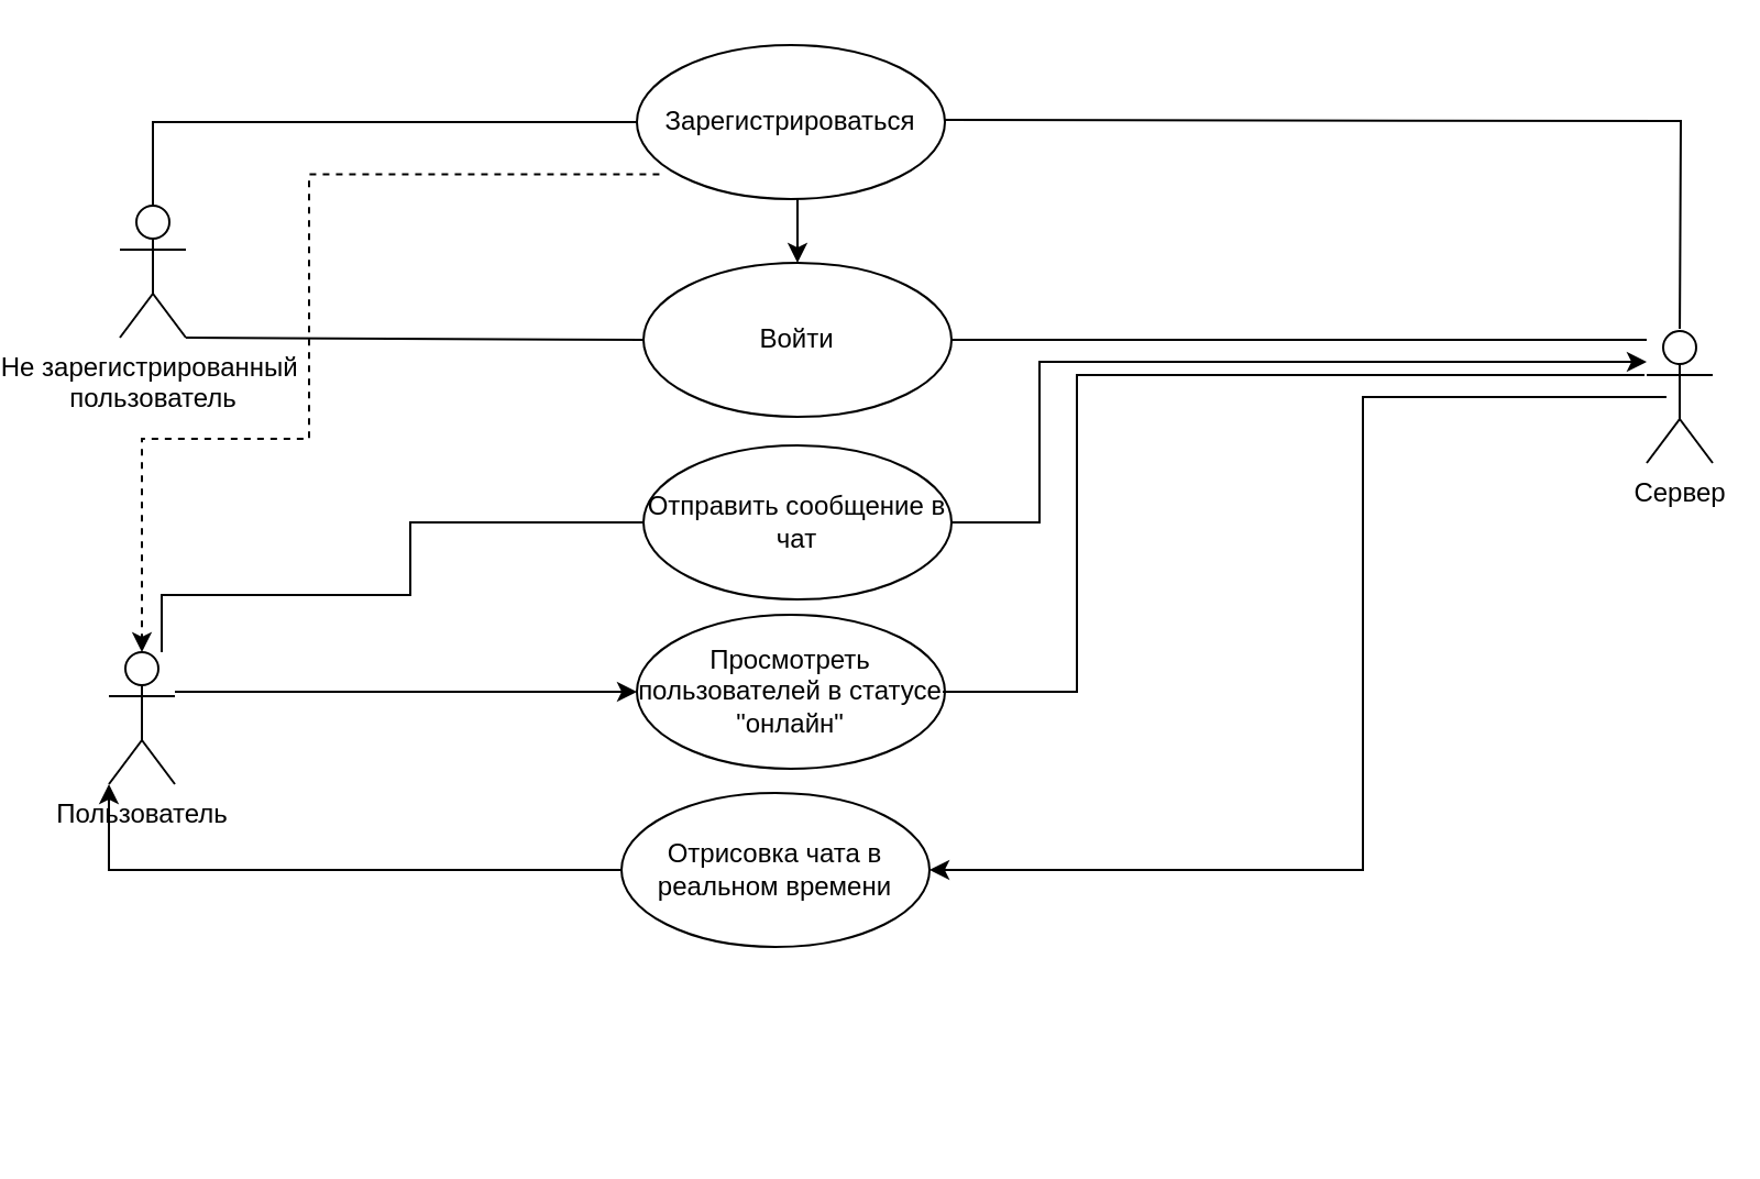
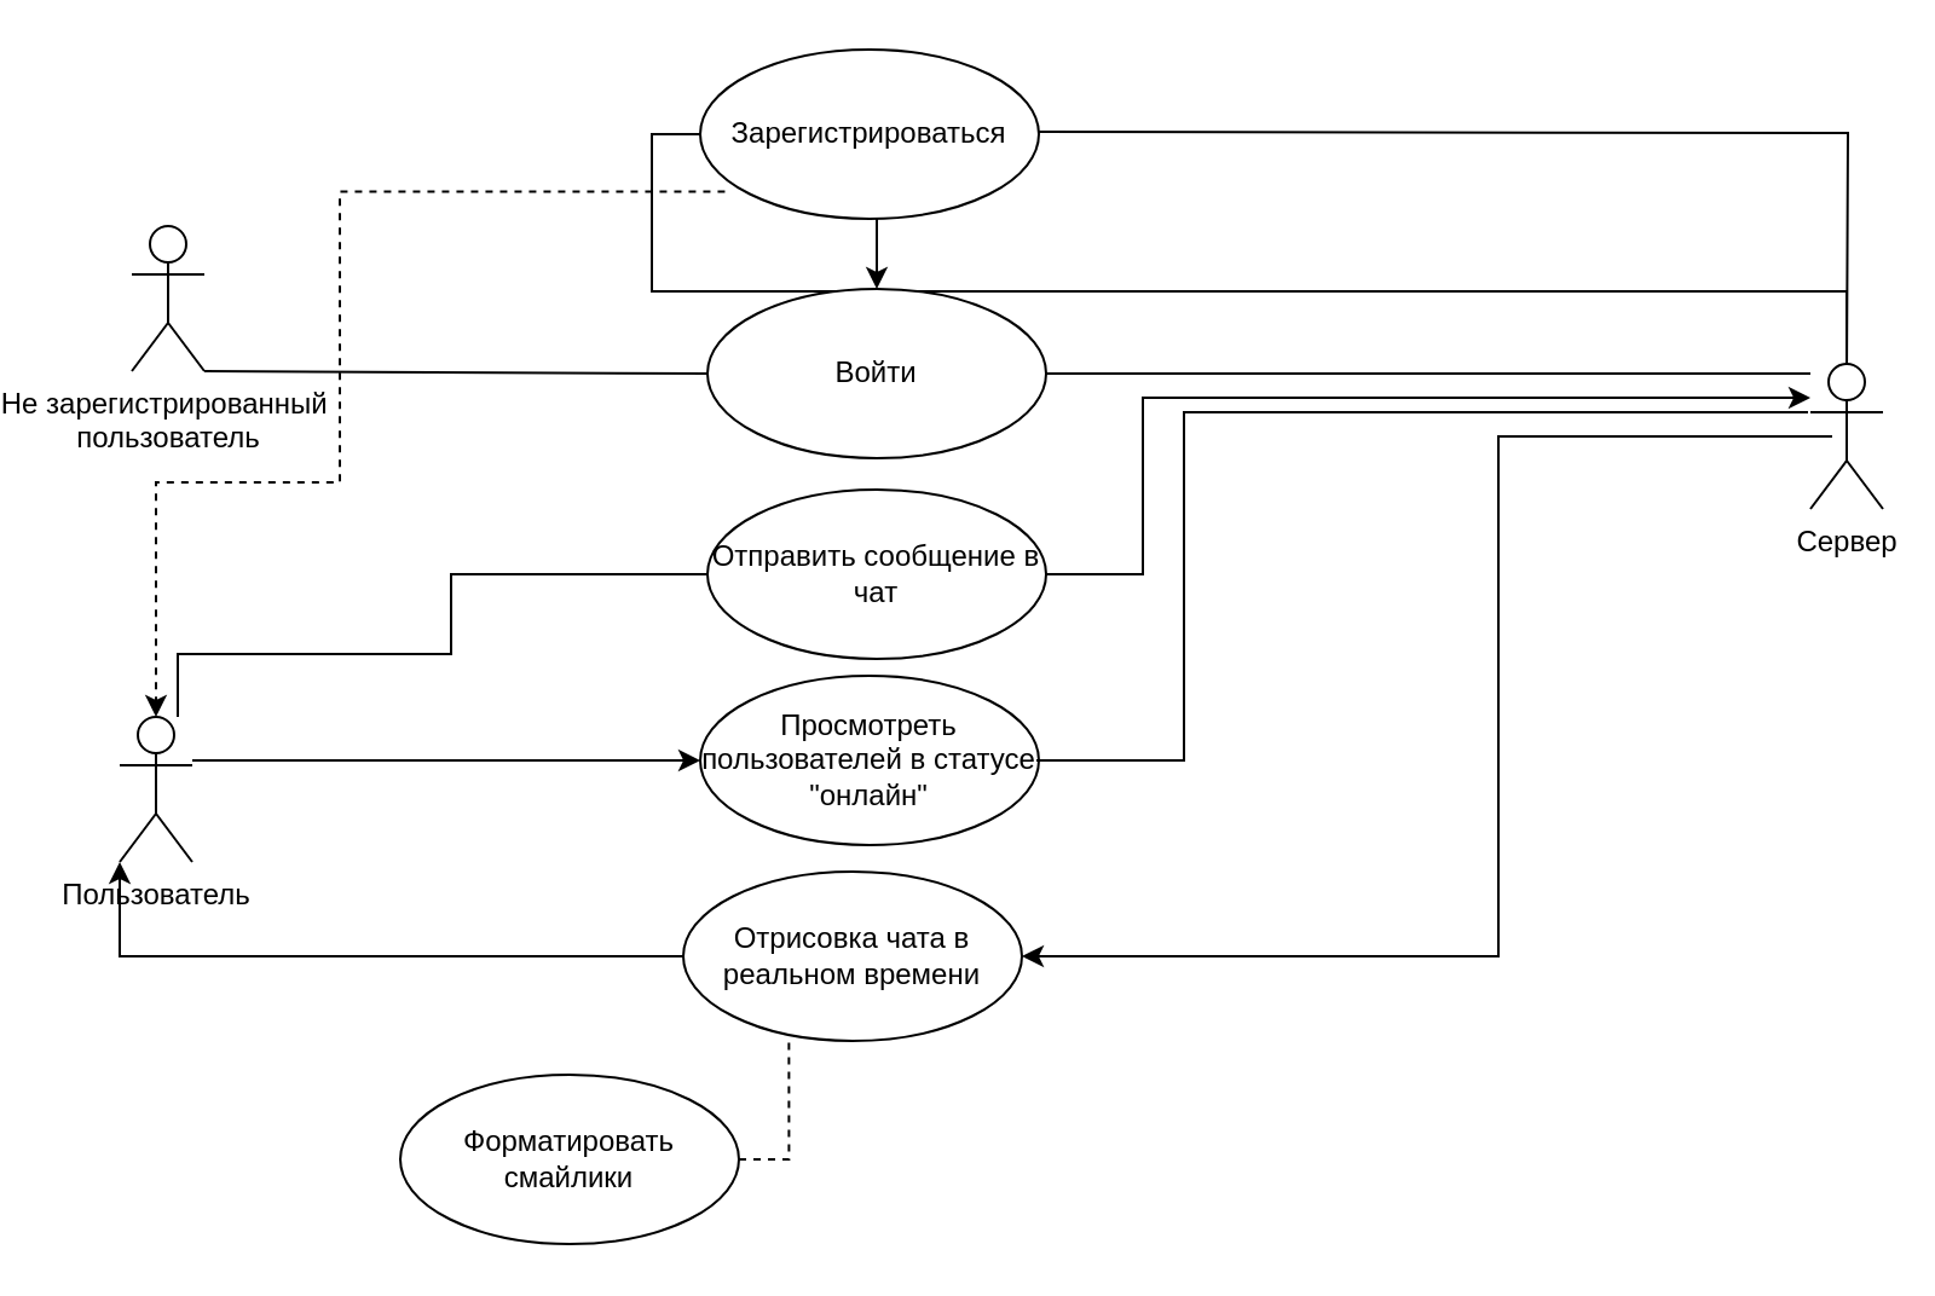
  <mxCell id="0" />
  <mxCell id="1" parent="0" />
  <mxCell id="2" value="Не зарегистрированный&amp;nbsp;&lt;div&gt;пользователь&lt;/div&gt;" style="shape=umlActor;verticalLabelPosition=bottom;verticalAlign=top;html=1;" vertex="1" parent="1"><mxGeometry x="25" y="93" width="30" height="60" as="geometry" /></mxCell>
- <mxCell id="3" style="edgeStyle=orthogonalEdgeStyle;rounded=0;orthogonalLoop=1;jettySize=auto;html=1;exitX=0;exitY=0.5;exitDx=0;exitDy=0;endArrow=none;startFill=0;" edge="1" parent="1" source="6" target="2"><mxGeometry relative="1" as="geometry" /></mxCell>
+ <mxCell id="3" style="edgeStyle=orthogonalEdgeStyle;rounded=0;orthogonalLoop=1;jettySize=auto;html=1;exitX=0;exitY=0.5;exitDx=0;exitDy=0;endArrow=none;startFill=0;" edge="1" parent="1" source="6" target="7"><mxGeometry relative="1" as="geometry" /></mxCell>
  <mxCell id="4" style="edgeStyle=orthogonalEdgeStyle;rounded=0;orthogonalLoop=1;jettySize=auto;html=1;endArrow=none;startFill=0;" edge="1" parent="1"><mxGeometry relative="1" as="geometry"><mxPoint x="400" y="54.034" as="sourcePoint" /><mxPoint x="734.034" y="149" as="targetPoint" /></mxGeometry></mxCell>
  <mxCell id="5" style="edgeStyle=orthogonalEdgeStyle;rounded=0;orthogonalLoop=1;jettySize=auto;html=1;entryX=0.5;entryY=0;entryDx=0;entryDy=0;" edge="1" parent="1" source="6" target="10"><mxGeometry relative="1" as="geometry"><Array as="points"><mxPoint x="333" y="100" /><mxPoint x="333" y="100" /></Array></mxGeometry></mxCell>
  <mxCell id="6" value="Зарегистрироваться" style="ellipse;whiteSpace=wrap;html=1;" vertex="1" parent="1"><mxGeometry x="260" y="20" width="140" height="70" as="geometry" /></mxCell>
  <mxCell id="7" value="Сервер" style="shape=umlActor;verticalLabelPosition=bottom;verticalAlign=top;html=1;" vertex="1" parent="1"><mxGeometry x="719" y="150" width="30" height="60" as="geometry" /></mxCell>
  <mxCell id="8" style="edgeStyle=orthogonalEdgeStyle;rounded=0;orthogonalLoop=1;jettySize=auto;html=1;endArrow=none;startFill=0;" edge="1" parent="1" source="10" target="7"><mxGeometry relative="1" as="geometry"><Array as="points"><mxPoint x="642" y="154" /><mxPoint x="642" y="154" /></Array></mxGeometry></mxCell>
  <mxCell id="9" style="edgeStyle=orthogonalEdgeStyle;rounded=0;orthogonalLoop=1;jettySize=auto;html=1;dashed=1;exitX=0.073;exitY=0.84;exitDx=0;exitDy=0;exitPerimeter=0;" edge="1" parent="1" source="6" target="14"><mxGeometry relative="1" as="geometry"><Array as="points"><mxPoint x="111" y="79" /><mxPoint x="111" y="199" /><mxPoint x="35" y="199" /></Array></mxGeometry></mxCell>
  <mxCell id="10" value="Войти" style="ellipse;whiteSpace=wrap;html=1;" vertex="1" parent="1"><mxGeometry x="263" y="119" width="140" height="70" as="geometry" /></mxCell>
  <mxCell id="11" style="edgeStyle=orthogonalEdgeStyle;rounded=0;orthogonalLoop=1;jettySize=auto;html=1;entryX=0;entryY=0.5;entryDx=0;entryDy=0;endArrow=none;startFill=0;" edge="1" parent="1" source="14" target="16"><mxGeometry relative="1" as="geometry"><Array as="points"><mxPoint x="44" y="270" /><mxPoint x="157" y="270" /><mxPoint x="157" y="237" /></Array></mxGeometry></mxCell>
  <mxCell id="12" style="edgeStyle=orthogonalEdgeStyle;rounded=0;orthogonalLoop=1;jettySize=auto;html=1;entryX=0;entryY=0.5;entryDx=0;entryDy=0;endArrow=classic;startFill=0;startArrow=none;endFill=1;" edge="1" parent="1" source="14" target="17"><mxGeometry relative="1" as="geometry"><Array as="points"><mxPoint x="101" y="314" /><mxPoint x="101" y="314" /></Array></mxGeometry></mxCell>
  <mxCell id="13" style="edgeStyle=orthogonalEdgeStyle;rounded=0;orthogonalLoop=1;jettySize=auto;html=1;entryX=0;entryY=0.5;entryDx=0;entryDy=0;exitX=1;exitY=1;exitDx=0;exitDy=0;exitPerimeter=0;endArrow=none;startFill=0;" edge="1" parent="1" source="2" target="10"><mxGeometry relative="1" as="geometry"><Array as="points"><mxPoint x="263" y="153" /></Array></mxGeometry></mxCell>
  <mxCell id="14" value="Пользователь" style="shape=umlActor;verticalLabelPosition=bottom;verticalAlign=top;html=1;" vertex="1" parent="1"><mxGeometry x="20" y="296" width="30" height="60" as="geometry" /></mxCell>
  <mxCell id="15" style="edgeStyle=orthogonalEdgeStyle;rounded=0;orthogonalLoop=1;jettySize=auto;html=1;endArrow=classic;startFill=0;endFill=1;" edge="1" parent="1" source="16" target="7"><mxGeometry relative="1" as="geometry"><Array as="points"><mxPoint x="443" y="237" /><mxPoint x="443" y="164" /></Array></mxGeometry></mxCell>
  <mxCell id="16" value="Отправить сообщение в чат" style="ellipse;whiteSpace=wrap;html=1;" vertex="1" parent="1"><mxGeometry x="263" y="202" width="140" height="70" as="geometry" /></mxCell>
  <mxCell id="17" value="Просмотреть пользователей в статусе &quot;онлайн&quot;" style="ellipse;whiteSpace=wrap;html=1;" vertex="1" parent="1"><mxGeometry x="260" y="279" width="140" height="70" as="geometry" /></mxCell>
+ <mxCell id="18" value="Форматировать смайлики" style="ellipse;whiteSpace=wrap;html=1;" vertex="1" parent="1"><mxGeometry x="136" y="444" width="140" height="70" as="geometry" /></mxCell>
  <mxCell id="19" value="Отрисовка чата в реальном времени" style="ellipse;whiteSpace=wrap;html=1;" vertex="1" parent="1"><mxGeometry x="253" y="360" width="140" height="70" as="geometry" /></mxCell>
  <mxCell id="20" style="edgeStyle=orthogonalEdgeStyle;rounded=0;orthogonalLoop=1;jettySize=auto;html=1;entryX=0;entryY=0.333;entryDx=0;entryDy=0;entryPerimeter=0;endArrow=none;startFill=0;" edge="1" parent="1"><mxGeometry relative="1" as="geometry"><mxPoint x="399" y="314" as="sourcePoint" /><mxPoint x="718" y="170" as="targetPoint" /><Array as="points"><mxPoint x="460" y="314" /><mxPoint x="460" y="170" /></Array></mxGeometry></mxCell>
+ <mxCell id="21" style="edgeStyle=orthogonalEdgeStyle;rounded=0;orthogonalLoop=1;jettySize=auto;html=1;entryX=0.312;entryY=0.981;entryDx=0;entryDy=0;entryPerimeter=0;endArrow=none;startFill=0;dashed=1;" edge="1" parent="1" source="18" target="19"><mxGeometry relative="1" as="geometry"><Array as="points"><mxPoint x="297" y="479" /></Array></mxGeometry></mxCell>
  <mxCell id="22" style="edgeStyle=orthogonalEdgeStyle;rounded=0;orthogonalLoop=1;jettySize=auto;html=1;entryX=0;entryY=1;entryDx=0;entryDy=0;entryPerimeter=0;endArrow=classic;startFill=0;endFill=1;" edge="1" parent="1" source="19" target="14"><mxGeometry relative="1" as="geometry" /></mxCell>
  <mxCell id="23" style="edgeStyle=orthogonalEdgeStyle;rounded=0;orthogonalLoop=1;jettySize=auto;html=1;entryX=0;entryY=0.333;entryDx=0;entryDy=0;entryPerimeter=0;endArrow=none;startFill=1;exitX=1;exitY=0.5;exitDx=0;exitDy=0;startArrow=classic;" edge="1" parent="1" source="19"><mxGeometry relative="1" as="geometry"><mxPoint x="409" y="324" as="sourcePoint" /><mxPoint x="728" y="180" as="targetPoint" /><Array as="points"><mxPoint x="590" y="395" /><mxPoint x="590" y="180" /></Array></mxGeometry></mxCell>
